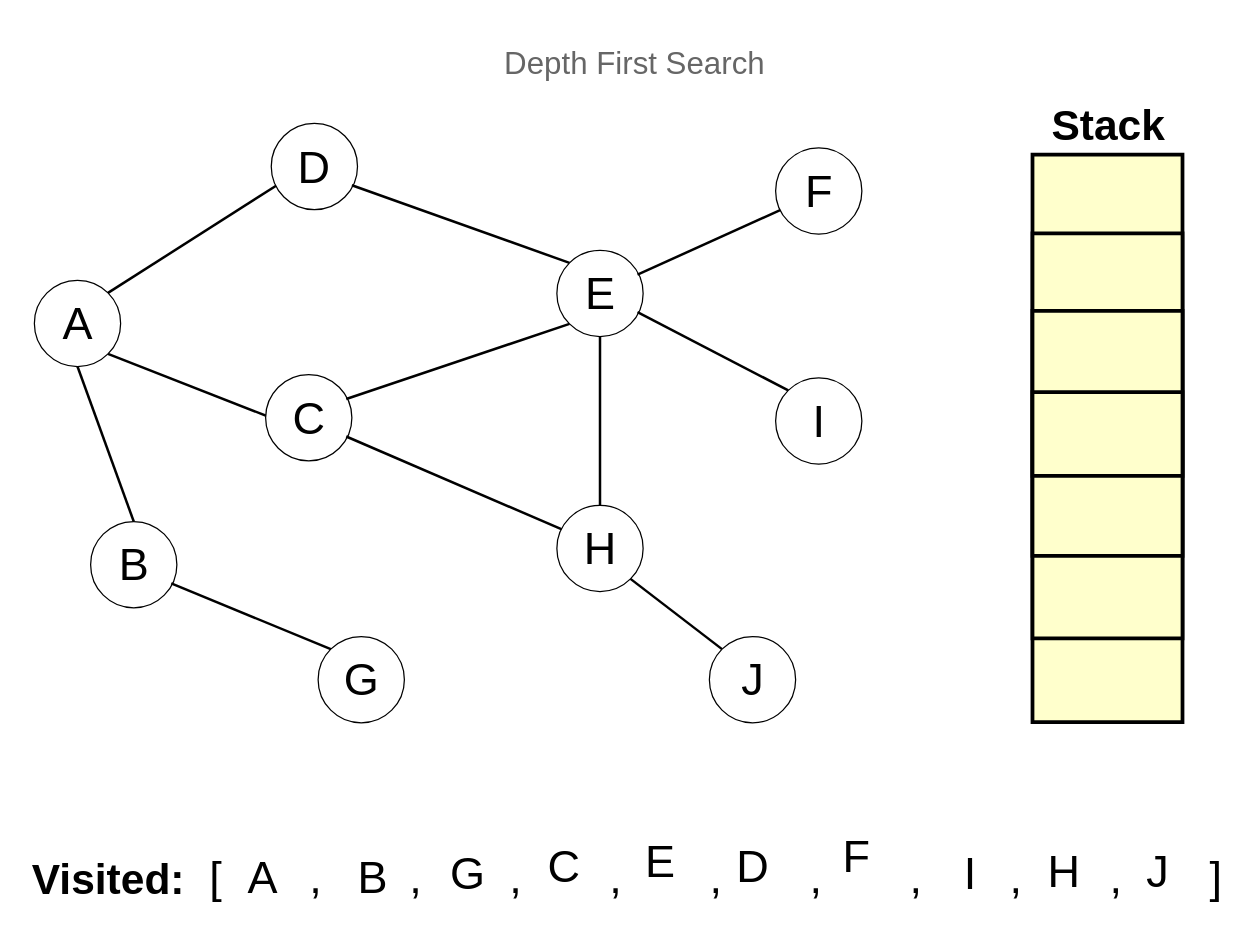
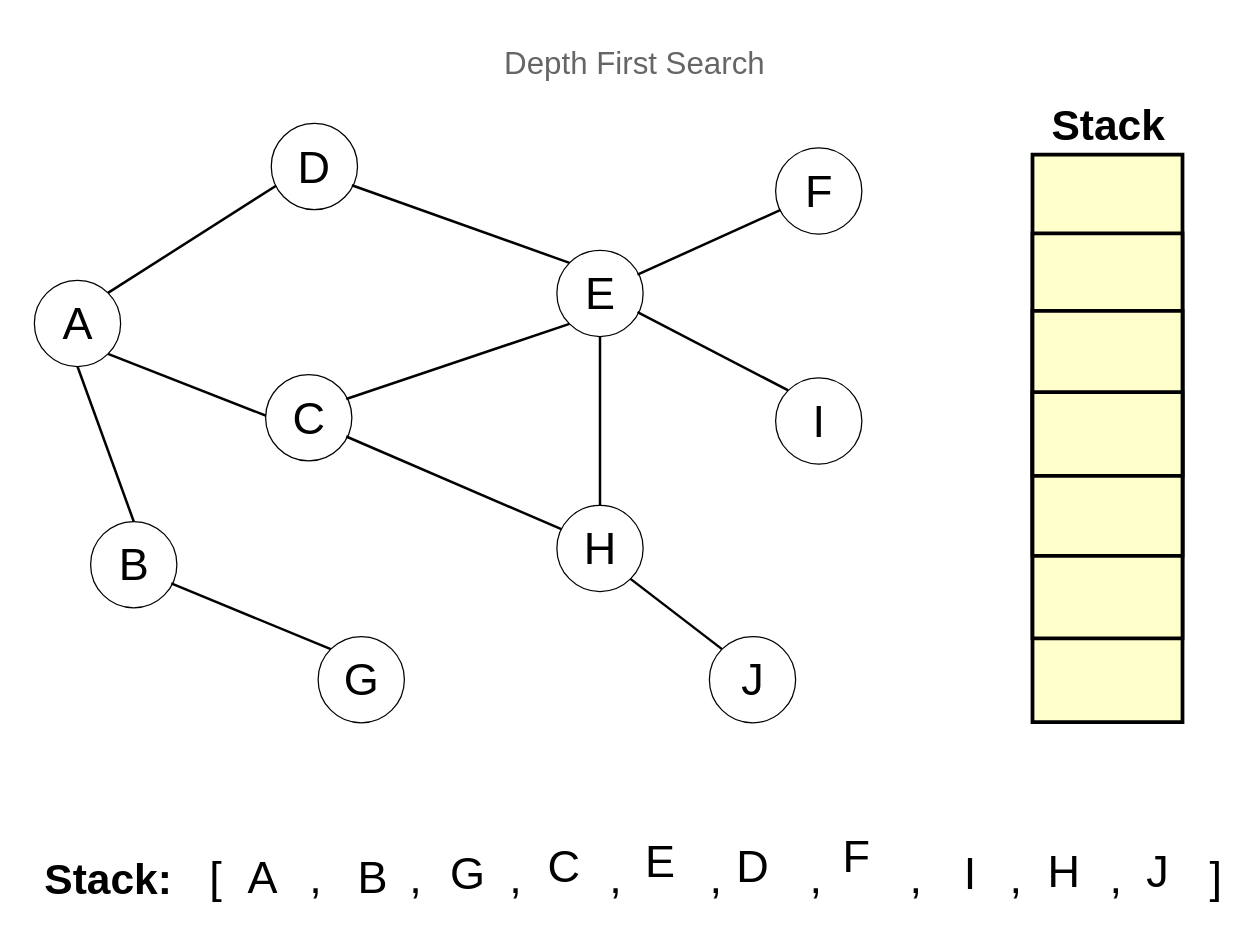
  <mxCell id="0" />
  <mxCell id="1" parent="0" />
  <mxCell id="2" value="" style="rounded=0;whiteSpace=wrap;html=1;fontSize=32;fontColor=#000000;strokeWidth=3;fillColor=#FFFFCC;" parent="1" vertex="1"><mxGeometry x="825.5" y="123" width="120" height="454" as="geometry" /></mxCell>
  <mxCell id="3" style="rounded=0;orthogonalLoop=1;jettySize=auto;html=1;exitX=1;exitY=1;exitDx=0;exitDy=0;entryX=0;entryY=0.5;entryDx=0;entryDy=0;fontSize=36;endArrow=none;endFill=0;strokeWidth=2;" parent="1" source="6" target="14" edge="1"><mxGeometry relative="1" as="geometry" /></mxCell>
  <mxCell id="4" style="edgeStyle=none;rounded=0;orthogonalLoop=1;jettySize=auto;html=1;exitX=1;exitY=0;exitDx=0;exitDy=0;entryX=0;entryY=1;entryDx=0;entryDy=0;fontSize=36;endArrow=none;endFill=0;strokeWidth=2;" parent="1" source="6" target="10" edge="1"><mxGeometry relative="1" as="geometry" /></mxCell>
  <mxCell id="5" style="edgeStyle=none;rounded=0;orthogonalLoop=1;jettySize=auto;html=1;exitX=0.5;exitY=1;exitDx=0;exitDy=0;entryX=0.5;entryY=0;entryDx=0;entryDy=0;fontSize=36;endArrow=none;endFill=0;strokeWidth=2;" parent="1" source="6" target="15" edge="1"><mxGeometry relative="1" as="geometry" /></mxCell>
  <mxCell id="6" value="" style="ellipse;whiteSpace=wrap;html=1;aspect=fixed;" parent="1" vertex="1"><mxGeometry x="27" y="223.5" width="69" height="69" as="geometry" /></mxCell>
  <mxCell id="7" value="&lt;font style=&quot;font-size: 36px&quot;&gt;A&lt;/font&gt;" style="text;html=1;strokeColor=none;fillColor=none;align=center;verticalAlign=middle;whiteSpace=wrap;rounded=0;" parent="1" vertex="1"><mxGeometry x="31.5" y="243" width="60" height="30" as="geometry" /></mxCell>
  <mxCell id="8" value="" style="ellipse;whiteSpace=wrap;html=1;aspect=fixed;" parent="1" vertex="1"><mxGeometry x="216.5" y="98" width="69" height="69" as="geometry" /></mxCell>
  <mxCell id="9" style="edgeStyle=none;rounded=0;orthogonalLoop=1;jettySize=auto;html=1;exitX=1;exitY=1;exitDx=0;exitDy=0;entryX=0;entryY=0;entryDx=0;entryDy=0;fontSize=36;endArrow=none;endFill=0;strokeWidth=2;" parent="1" source="10" target="18" edge="1"><mxGeometry relative="1" as="geometry" /></mxCell>
  <mxCell id="10" value="&lt;font style=&quot;font-size: 36px&quot;&gt;D&lt;/font&gt;" style="text;html=1;strokeColor=none;fillColor=none;align=center;verticalAlign=middle;whiteSpace=wrap;rounded=0;" parent="1" vertex="1"><mxGeometry x="221" y="117.5" width="60" height="30" as="geometry" /></mxCell>
  <mxCell id="11" value="" style="ellipse;whiteSpace=wrap;html=1;aspect=fixed;" parent="1" vertex="1"><mxGeometry x="212" y="299" width="69" height="69" as="geometry" /></mxCell>
  <mxCell id="12" style="edgeStyle=none;rounded=0;orthogonalLoop=1;jettySize=auto;html=1;exitX=1;exitY=1;exitDx=0;exitDy=0;entryX=0;entryY=0;entryDx=0;entryDy=0;fontSize=36;endArrow=none;endFill=0;strokeWidth=2;" parent="1" source="14" target="29" edge="1"><mxGeometry relative="1" as="geometry" /></mxCell>
  <mxCell id="13" style="edgeStyle=none;rounded=0;orthogonalLoop=1;jettySize=auto;html=1;exitX=1;exitY=0;exitDx=0;exitDy=0;entryX=0;entryY=1;entryDx=0;entryDy=0;fontSize=36;endArrow=none;endFill=0;strokeWidth=2;" parent="1" source="14" target="18" edge="1"><mxGeometry relative="1" as="geometry" /></mxCell>
  <mxCell id="14" value="&lt;font style=&quot;font-size: 36px&quot;&gt;C&lt;/font&gt;" style="text;html=1;strokeColor=none;fillColor=none;align=center;verticalAlign=middle;whiteSpace=wrap;rounded=0;" parent="1" vertex="1"><mxGeometry x="216.5" y="318.5" width="60" height="30" as="geometry" /></mxCell>
  <mxCell id="15" value="" style="ellipse;whiteSpace=wrap;html=1;aspect=fixed;" parent="1" vertex="1"><mxGeometry x="72" y="416.5" width="69" height="69" as="geometry" /></mxCell>
  <mxCell id="16" style="edgeStyle=none;rounded=0;orthogonalLoop=1;jettySize=auto;html=1;exitX=1;exitY=1;exitDx=0;exitDy=0;entryX=0;entryY=0;entryDx=0;entryDy=0;fontSize=36;endArrow=none;endFill=0;strokeWidth=2;" parent="1" source="17" target="30" edge="1"><mxGeometry relative="1" as="geometry" /></mxCell>
  <mxCell id="17" value="&lt;font style=&quot;font-size: 36px&quot;&gt;B&lt;/font&gt;" style="text;html=1;strokeColor=none;fillColor=none;align=center;verticalAlign=middle;whiteSpace=wrap;rounded=0;" parent="1" vertex="1"><mxGeometry x="76.5" y="436" width="60" height="30" as="geometry" /></mxCell>
  <mxCell id="18" value="" style="ellipse;whiteSpace=wrap;html=1;aspect=fixed;" parent="1" vertex="1"><mxGeometry x="445" y="199.5" width="69" height="69" as="geometry" /></mxCell>
  <mxCell id="19" style="edgeStyle=none;rounded=0;orthogonalLoop=1;jettySize=auto;html=1;exitX=1;exitY=1;exitDx=0;exitDy=0;entryX=0;entryY=0;entryDx=0;entryDy=0;fontSize=36;endArrow=none;endFill=0;strokeWidth=2;" parent="1" source="21" target="24" edge="1"><mxGeometry relative="1" as="geometry" /></mxCell>
  <mxCell id="20" style="edgeStyle=none;rounded=0;orthogonalLoop=1;jettySize=auto;html=1;exitX=1;exitY=0;exitDx=0;exitDy=0;entryX=0;entryY=1;entryDx=0;entryDy=0;fontSize=36;endArrow=none;endFill=0;strokeWidth=2;" parent="1" source="21" target="23" edge="1"><mxGeometry relative="1" as="geometry" /></mxCell>
  <mxCell id="21" value="&lt;font style=&quot;font-size: 36px&quot;&gt;E&lt;/font&gt;" style="text;html=1;strokeColor=none;fillColor=none;align=center;verticalAlign=middle;whiteSpace=wrap;rounded=0;" parent="1" vertex="1"><mxGeometry x="449.5" y="219" width="60" height="30" as="geometry" /></mxCell>
  <mxCell id="22" value="" style="ellipse;whiteSpace=wrap;html=1;aspect=fixed;" parent="1" vertex="1"><mxGeometry x="620" y="117.5" width="69" height="69" as="geometry" /></mxCell>
  <mxCell id="23" value="&lt;font style=&quot;font-size: 36px&quot;&gt;F&lt;/font&gt;" style="text;html=1;strokeColor=none;fillColor=none;align=center;verticalAlign=middle;whiteSpace=wrap;rounded=0;" parent="1" vertex="1"><mxGeometry x="624.5" y="137" width="60" height="30" as="geometry" /></mxCell>
  <mxCell id="24" value="" style="ellipse;whiteSpace=wrap;html=1;aspect=fixed;" parent="1" vertex="1"><mxGeometry x="620" y="301.5" width="69" height="69" as="geometry" /></mxCell>
  <mxCell id="25" value="&lt;font style=&quot;font-size: 36px&quot;&gt;I&lt;/font&gt;" style="text;html=1;strokeColor=none;fillColor=none;align=center;verticalAlign=middle;whiteSpace=wrap;rounded=0;" parent="1" vertex="1"><mxGeometry x="624.5" y="321" width="60" height="30" as="geometry" /></mxCell>
  <mxCell id="26" style="edgeStyle=none;rounded=0;orthogonalLoop=1;jettySize=auto;html=1;exitX=0.5;exitY=0;exitDx=0;exitDy=0;entryX=0.5;entryY=1;entryDx=0;entryDy=0;fontSize=36;endArrow=none;endFill=0;strokeWidth=2;" parent="1" source="28" target="18" edge="1"><mxGeometry relative="1" as="geometry" /></mxCell>
  <mxCell id="27" style="edgeStyle=none;rounded=0;orthogonalLoop=1;jettySize=auto;html=1;exitX=1;exitY=1;exitDx=0;exitDy=0;entryX=0;entryY=0;entryDx=0;entryDy=0;fontSize=36;endArrow=none;endFill=0;strokeWidth=2;" parent="1" source="28" target="32" edge="1"><mxGeometry relative="1" as="geometry" /></mxCell>
  <mxCell id="28" value="" style="ellipse;whiteSpace=wrap;html=1;aspect=fixed;" parent="1" vertex="1"><mxGeometry x="445" y="403.5" width="69" height="69" as="geometry" /></mxCell>
  <mxCell id="29" value="&lt;font style=&quot;font-size: 36px&quot;&gt;H&lt;/font&gt;" style="text;html=1;strokeColor=none;fillColor=none;align=center;verticalAlign=middle;whiteSpace=wrap;rounded=0;" parent="1" vertex="1"><mxGeometry x="449.5" y="423" width="60" height="30" as="geometry" /></mxCell>
  <mxCell id="30" value="" style="ellipse;whiteSpace=wrap;html=1;aspect=fixed;" parent="1" vertex="1"><mxGeometry x="254" y="508.5" width="69" height="69" as="geometry" /></mxCell>
  <mxCell id="31" value="&lt;font style=&quot;font-size: 36px&quot;&gt;G&lt;/font&gt;" style="text;html=1;strokeColor=none;fillColor=none;align=center;verticalAlign=middle;whiteSpace=wrap;rounded=0;" parent="1" vertex="1"><mxGeometry x="258.5" y="528" width="60" height="30" as="geometry" /></mxCell>
  <mxCell id="32" value="" style="ellipse;whiteSpace=wrap;html=1;aspect=fixed;" parent="1" vertex="1"><mxGeometry x="567" y="508.5" width="69" height="69" as="geometry" /></mxCell>
  <mxCell id="33" value="&lt;font style=&quot;font-size: 36px&quot;&gt;J&lt;/font&gt;" style="text;html=1;strokeColor=none;fillColor=none;align=center;verticalAlign=middle;whiteSpace=wrap;rounded=0;" parent="1" vertex="1"><mxGeometry x="571.5" y="528" width="60" height="30" as="geometry" /></mxCell>
  <mxCell id="34" value="&lt;font style=&quot;font-size: 25px&quot; color=&quot;#666666&quot;&gt;Depth First Search&lt;/font&gt;" style="text;html=1;align=center;verticalAlign=middle;resizable=0;points=[];autosize=1;fontSize=36;" parent="1" vertex="1"><mxGeometry x="398" y="20" width="218" height="51" as="geometry" /></mxCell>
  <mxCell id="35" value="&lt;font size=&quot;1&quot; color=&quot;#000000&quot;&gt;&lt;b style=&quot;font-size: 34px&quot;&gt;Stack&lt;/b&gt;&lt;/font&gt;" style="text;html=1;align=center;verticalAlign=middle;resizable=0;points=[];autosize=1;strokeColor=none;fillColor=none;fontSize=25;fontColor=#FFB570;" parent="1" vertex="1"><mxGeometry x="835" y="78" width="101" height="43" as="geometry" /></mxCell>
- <mxCell id="36" value="&lt;font color=&quot;#000000&quot; size=&quot;1&quot;&gt;&lt;b style=&quot;font-size: 34px&quot;&gt;Visited:&lt;/b&gt;&lt;/font&gt;" style="text;html=1;align=center;verticalAlign=middle;resizable=0;points=[];autosize=1;strokeColor=none;fillColor=none;fontSize=25;fontColor=#666666;" parent="1" vertex="1"><mxGeometry x="20" y="681" width="132" height="43" as="geometry" /></mxCell>
+ <mxCell id="36" value="&lt;font color=&quot;#000000&quot; size=&quot;1&quot;&gt;&lt;b style=&quot;font-size: 34px&quot;&gt;Stack:&lt;/b&gt;&lt;/font&gt;" style="text;html=1;align=center;verticalAlign=middle;resizable=0;points=[];autosize=1;strokeColor=none;fillColor=none;fontSize=25;fontColor=#666666;" parent="1" vertex="1"><mxGeometry x="20" y="681" width="132" height="43" as="geometry" /></mxCell>
  <mxCell id="37" value="[&lt;span style=&quot;white-space: pre ; font-size: 36px&quot;&gt;&#09;&lt;/span&gt;,&lt;span style=&quot;white-space: pre ; font-size: 36px&quot;&gt;&#09;&lt;/span&gt;,&lt;span style=&quot;white-space: pre ; font-size: 36px&quot;&gt;&#09;&lt;/span&gt;,&lt;span style=&quot;white-space: pre ; font-size: 36px&quot;&gt;&#09;&lt;/span&gt;,&lt;span style=&quot;white-space: pre ; font-size: 36px&quot;&gt;&#09;&lt;/span&gt;,&lt;span style=&quot;white-space: pre ; font-size: 36px&quot;&gt;&#09;&lt;/span&gt;,&lt;span style=&quot;white-space: pre ; font-size: 36px&quot;&gt;&#09;&lt;/span&gt;,&lt;span style=&quot;white-space: pre ; font-size: 36px&quot;&gt;&#09;&lt;/span&gt;,&lt;span style=&quot;white-space: pre ; font-size: 36px&quot;&gt;&#09;&lt;/span&gt;,&lt;span style=&quot;white-space: pre&quot;&gt;&#09;&lt;/span&gt;]" style="text;html=1;align=center;verticalAlign=middle;resizable=0;points=[];autosize=1;strokeColor=none;fillColor=none;fontSize=36;fontColor=#000000;" parent="1" vertex="1"><mxGeometry x="162" y="677" width="820" height="47" as="geometry" /></mxCell>
  <mxCell id="38" value="" style="rounded=0;whiteSpace=wrap;html=1;strokeWidth=3;fillColor=#FFFFCC;" parent="1" vertex="1"><mxGeometry x="825.5" y="186" width="120" height="324" as="geometry" /></mxCell>
  <mxCell id="39" value="" style="rounded=0;whiteSpace=wrap;html=1;strokeWidth=3;fillColor=#FFFFCC;" parent="1" vertex="1"><mxGeometry x="825.5" y="248" width="120" height="196" as="geometry" /></mxCell>
  <mxCell id="40" value="" style="rounded=0;whiteSpace=wrap;html=1;strokeWidth=3;fillColor=#FFFFCC;" parent="1" vertex="1"><mxGeometry x="825.5" y="313" width="120" height="67" as="geometry" /></mxCell>
  <mxCell id="41" value="&lt;font style=&quot;font-size: 36px&quot;&gt;A&lt;/font&gt;" style="text;html=1;strokeColor=none;fillColor=none;align=center;verticalAlign=middle;whiteSpace=wrap;rounded=0;" vertex="1" parent="1"><mxGeometry x="180" y="685.5" width="60" height="30" as="geometry" /></mxCell>
  <mxCell id="42" value="&lt;font style=&quot;font-size: 36px&quot;&gt;B&lt;/font&gt;" style="text;html=1;strokeColor=none;fillColor=none;align=center;verticalAlign=middle;whiteSpace=wrap;rounded=0;" vertex="1" parent="1"><mxGeometry x="268" y="685.5" width="60" height="30" as="geometry" /></mxCell>
  <mxCell id="43" value="&lt;font style=&quot;font-size: 36px&quot;&gt;G&lt;/font&gt;" style="text;html=1;strokeColor=none;fillColor=none;align=center;verticalAlign=middle;whiteSpace=wrap;rounded=0;" vertex="1" parent="1"><mxGeometry x="344" y="683" width="60" height="30" as="geometry" /></mxCell>
  <mxCell id="44" value="&lt;font style=&quot;font-size: 36px&quot;&gt;C&lt;/font&gt;" style="text;html=1;strokeColor=none;fillColor=none;align=center;verticalAlign=middle;whiteSpace=wrap;rounded=0;" vertex="1" parent="1"><mxGeometry x="421" y="677" width="60" height="30" as="geometry" /></mxCell>
  <mxCell id="45" value="&lt;font style=&quot;font-size: 36px&quot;&gt;E&lt;/font&gt;" style="text;html=1;strokeColor=none;fillColor=none;align=center;verticalAlign=middle;whiteSpace=wrap;rounded=0;" vertex="1" parent="1"><mxGeometry x="498" y="673" width="60" height="30" as="geometry" /></mxCell>
  <mxCell id="46" value="&lt;font style=&quot;font-size: 36px&quot;&gt;D&lt;/font&gt;" style="text;html=1;strokeColor=none;fillColor=none;align=center;verticalAlign=middle;whiteSpace=wrap;rounded=0;" vertex="1" parent="1"><mxGeometry x="571.5" y="677" width="60" height="30" as="geometry" /></mxCell>
  <mxCell id="47" value="&lt;font style=&quot;font-size: 36px&quot;&gt;F&lt;/font&gt;" style="text;html=1;strokeColor=none;fillColor=none;align=center;verticalAlign=middle;whiteSpace=wrap;rounded=0;" vertex="1" parent="1"><mxGeometry x="655" y="669" width="60" height="30" as="geometry" /></mxCell>
  <mxCell id="48" value="&lt;font style=&quot;font-size: 36px&quot;&gt;I&lt;/font&gt;" style="text;html=1;strokeColor=none;fillColor=none;align=center;verticalAlign=middle;whiteSpace=wrap;rounded=0;" vertex="1" parent="1"><mxGeometry x="746" y="683" width="60" height="30" as="geometry" /></mxCell>
  <mxCell id="49" value="&lt;font style=&quot;font-size: 36px&quot;&gt;H&lt;/font&gt;" style="text;html=1;strokeColor=none;fillColor=none;align=center;verticalAlign=middle;whiteSpace=wrap;rounded=0;" vertex="1" parent="1"><mxGeometry x="821" y="681" width="60" height="30" as="geometry" /></mxCell>
  <mxCell id="50" value="&lt;font style=&quot;font-size: 36px&quot;&gt;J&lt;/font&gt;" style="text;html=1;strokeColor=none;fillColor=none;align=center;verticalAlign=middle;whiteSpace=wrap;rounded=0;" vertex="1" parent="1"><mxGeometry x="896" y="681" width="60" height="30" as="geometry" /></mxCell>
